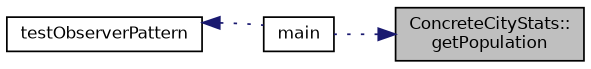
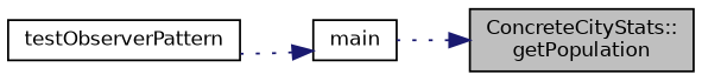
  digraph {
    rankdir=RL
    node [color=black fillcolor=white fontname=Helvetica fontsize=10 shape=record style=filled]
    edge [color=midnightblue dir=back fontname=Helvetica fontsize=10 labelfontname=Helvetica labelfontsize=10 style=dotted]
    n1 [fillcolor=grey75 fontcolor=black height=0.2 label="ConcreteCityStats::\lgetPopulation" width=0.4]
    n2 [height=0.2 label=main width=0.4]
    n3 [height=0.2 label=testObserverPattern width=0.4]
    n1 -> n2
-   n3 -> n2
+   n2 -> n3
  }
